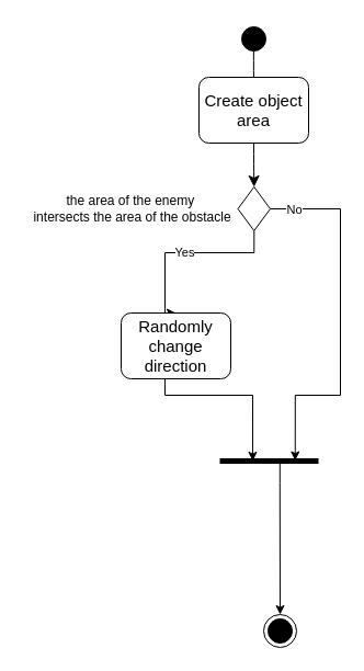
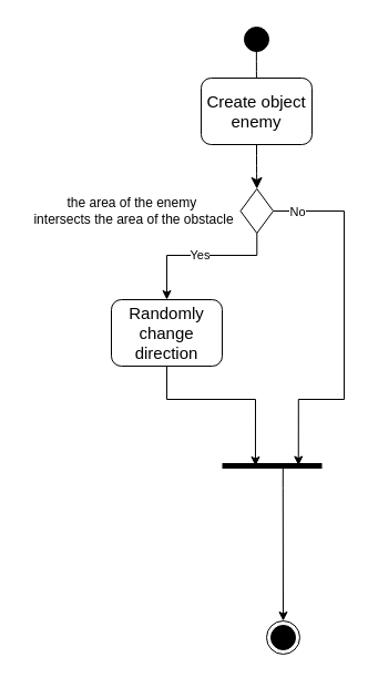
  <mxCell id="0" />
  <mxCell id="1" parent="0" />
  <mxCell id="2" value="" style="ellipse;html=1;shape=endState;fillColor=#000000;labelBackgroundColor=none;fontSize=14;fontColor=#000000;" parent="1" vertex="1"><mxGeometry x="240" y="560" width="30" height="30" as="geometry" /></mxCell>
  <mxCell id="3" value="" style="ellipse;html=1;shape=startState;fillColor=#000000;labelBackgroundColor=none;fontSize=14;fontColor=#000000;" parent="1" vertex="1"><mxGeometry x="216" y="20" width="30" height="30" as="geometry" /></mxCell>
  <mxCell id="4" value="" style="edgeStyle=orthogonalEdgeStyle;html=1;verticalAlign=bottom;endArrow=open;endSize=8;fontSize=14;fontColor=#000000;exitX=0.496;exitY=0.802;exitDx=0;exitDy=0;exitPerimeter=0;" parent="1" source="3" edge="1"><mxGeometry relative="1" as="geometry"><mxPoint x="231" y="80" as="targetPoint" /></mxGeometry></mxCell>
- <mxCell id="5" value="&lt;font style=&quot;font-size: 15px&quot;&gt;Create object area&lt;/font&gt;" style="rounded=1;whiteSpace=wrap;html=1;labelBackgroundColor=none;strokeColor=#000000;fontSize=15;fontColor=#000000;" parent="1" vertex="1"><mxGeometry x="181" y="70" width="100" height="60" as="geometry" /></mxCell>
+ <mxCell id="5" value="&lt;font style=&quot;font-size: 15px&quot;&gt;Create object enemy&lt;/font&gt;" style="rounded=1;whiteSpace=wrap;html=1;labelBackgroundColor=none;strokeColor=#000000;fontSize=15;fontColor=#000000;" parent="1" vertex="1"><mxGeometry x="181" y="70" width="100" height="60" as="geometry" /></mxCell>
  <mxCell id="6" value="" style="edgeStyle=orthogonalEdgeStyle;html=1;verticalAlign=bottom;endArrow=classic;endSize=8;fontSize=14;fontColor=#000000;exitX=0.5;exitY=1;exitDx=0;exitDy=0;endFill=1;entryX=0.5;entryY=0;entryDx=0;entryDy=0;" parent="1" source="5" edge="1" target="10"><mxGeometry relative="1" as="geometry"><mxPoint x="231" y="158" as="targetPoint" /><mxPoint x="231" y="128" as="sourcePoint" /><Array as="points" /></mxGeometry></mxCell>
  <mxCell id="7" value="Yes" style="edgeStyle=orthogonalEdgeStyle;rounded=0;orthogonalLoop=1;jettySize=auto;html=1;entryX=0.5;entryY=0;entryDx=0;entryDy=0;" edge="1" parent="1" source="10" target="13"><mxGeometry relative="1" as="geometry"><mxPoint x="60" y="340" as="targetPoint" /><Array as="points"><mxPoint x="231" y="230" /><mxPoint x="150" y="230" /></Array></mxGeometry></mxCell>
  <mxCell id="8" style="edgeStyle=orthogonalEdgeStyle;rounded=0;orthogonalLoop=1;jettySize=auto;html=1;exitX=1;exitY=0.5;exitDx=0;exitDy=0;entryX=0.764;entryY=0.48;entryDx=0;entryDy=0;entryPerimeter=0;" edge="1" parent="1" source="10" target="15"><mxGeometry relative="1" as="geometry"><mxPoint x="430" y="330" as="targetPoint" /><Array as="points"><mxPoint x="310" y="190" /><mxPoint x="310" y="360" /><mxPoint x="269" y="360" /></Array></mxGeometry></mxCell>
  <mxCell id="9" value="No" style="edgeLabel;html=1;align=center;verticalAlign=middle;resizable=0;points=[];" vertex="1" connectable="0" parent="8"><mxGeometry x="-0.873" relative="1" as="geometry"><mxPoint as="offset" /></mxGeometry></mxCell>
  <mxCell id="10" value="" style="rhombus;whiteSpace=wrap;html=1;labelBackgroundColor=none;strokeColor=#000000;strokeWidth=1;fontSize=14;fontColor=#000000;" parent="1" vertex="1"><mxGeometry x="216.5" y="170" width="29.5" height="40" as="geometry" /></mxCell>
  <mxCell id="11" value="the area of the enemy&amp;nbsp;&lt;br&gt;&lt;span&gt;intersects the area of the obstacle&lt;/span&gt;" style="text;html=1;align=center;verticalAlign=middle;resizable=0;points=[];autosize=1;" vertex="1" parent="1"><mxGeometry x="20" y="175" width="200" height="30" as="geometry" /></mxCell>
  <mxCell id="12" style="edgeStyle=orthogonalEdgeStyle;rounded=0;orthogonalLoop=1;jettySize=auto;html=1;endArrow=classic;endFill=1;entryX=0.333;entryY=0.5;entryDx=0;entryDy=0;entryPerimeter=0;" edge="1" parent="1" source="13" target="15"><mxGeometry relative="1" as="geometry"><mxPoint x="200" y="390" as="targetPoint" /><Array as="points"><mxPoint x="150" y="360" /><mxPoint x="230" y="360" /></Array></mxGeometry></mxCell>
- <mxCell id="13" value="&lt;font style=&quot;font-size: 15px&quot;&gt;Randomly change direction&lt;/font&gt;" style="rounded=1;whiteSpace=wrap;html=1;labelBackgroundColor=none;strokeColor=#000000;fontSize=15;fontColor=#000000;" vertex="1" parent="1"><mxGeometry x="110" y="285" width="100" height="60" as="geometry" /></mxCell>
+ <mxCell id="13" value="&lt;font style=&quot;font-size: 15px&quot;&gt;Randomly change direction&lt;/font&gt;" style="rounded=1;whiteSpace=wrap;html=1;labelBackgroundColor=none;strokeColor=#000000;fontSize=15;fontColor=#000000;" vertex="1" parent="1"><mxGeometry x="100" y="270" width="100" height="60" as="geometry" /></mxCell>
  <mxCell id="14" style="edgeStyle=orthogonalEdgeStyle;rounded=0;orthogonalLoop=1;jettySize=auto;html=1;endArrow=classic;endFill=1;entryX=0.5;entryY=0;entryDx=0;entryDy=0;exitX=0.609;exitY=0.566;exitDx=0;exitDy=0;exitPerimeter=0;" edge="1" parent="1" source="15" target="2"><mxGeometry relative="1" as="geometry"><mxPoint x="280" y="500" as="targetPoint" /><mxPoint x="255" y="440" as="sourcePoint" /><Array as="points"><mxPoint x="255" y="440" /><mxPoint x="255" y="440" /></Array></mxGeometry></mxCell>
  <mxCell id="15" value="" style="line;strokeWidth=5;fillColor=none;align=left;verticalAlign=middle;spacingTop=-1;spacingLeft=3;spacingRight=3;rotatable=0;labelPosition=right;points=[];portConstraint=eastwest;labelBackgroundColor=none;fontSize=14;fontColor=#000000;" vertex="1" parent="1"><mxGeometry x="200" y="410" width="90" height="20" as="geometry" /></mxCell>
